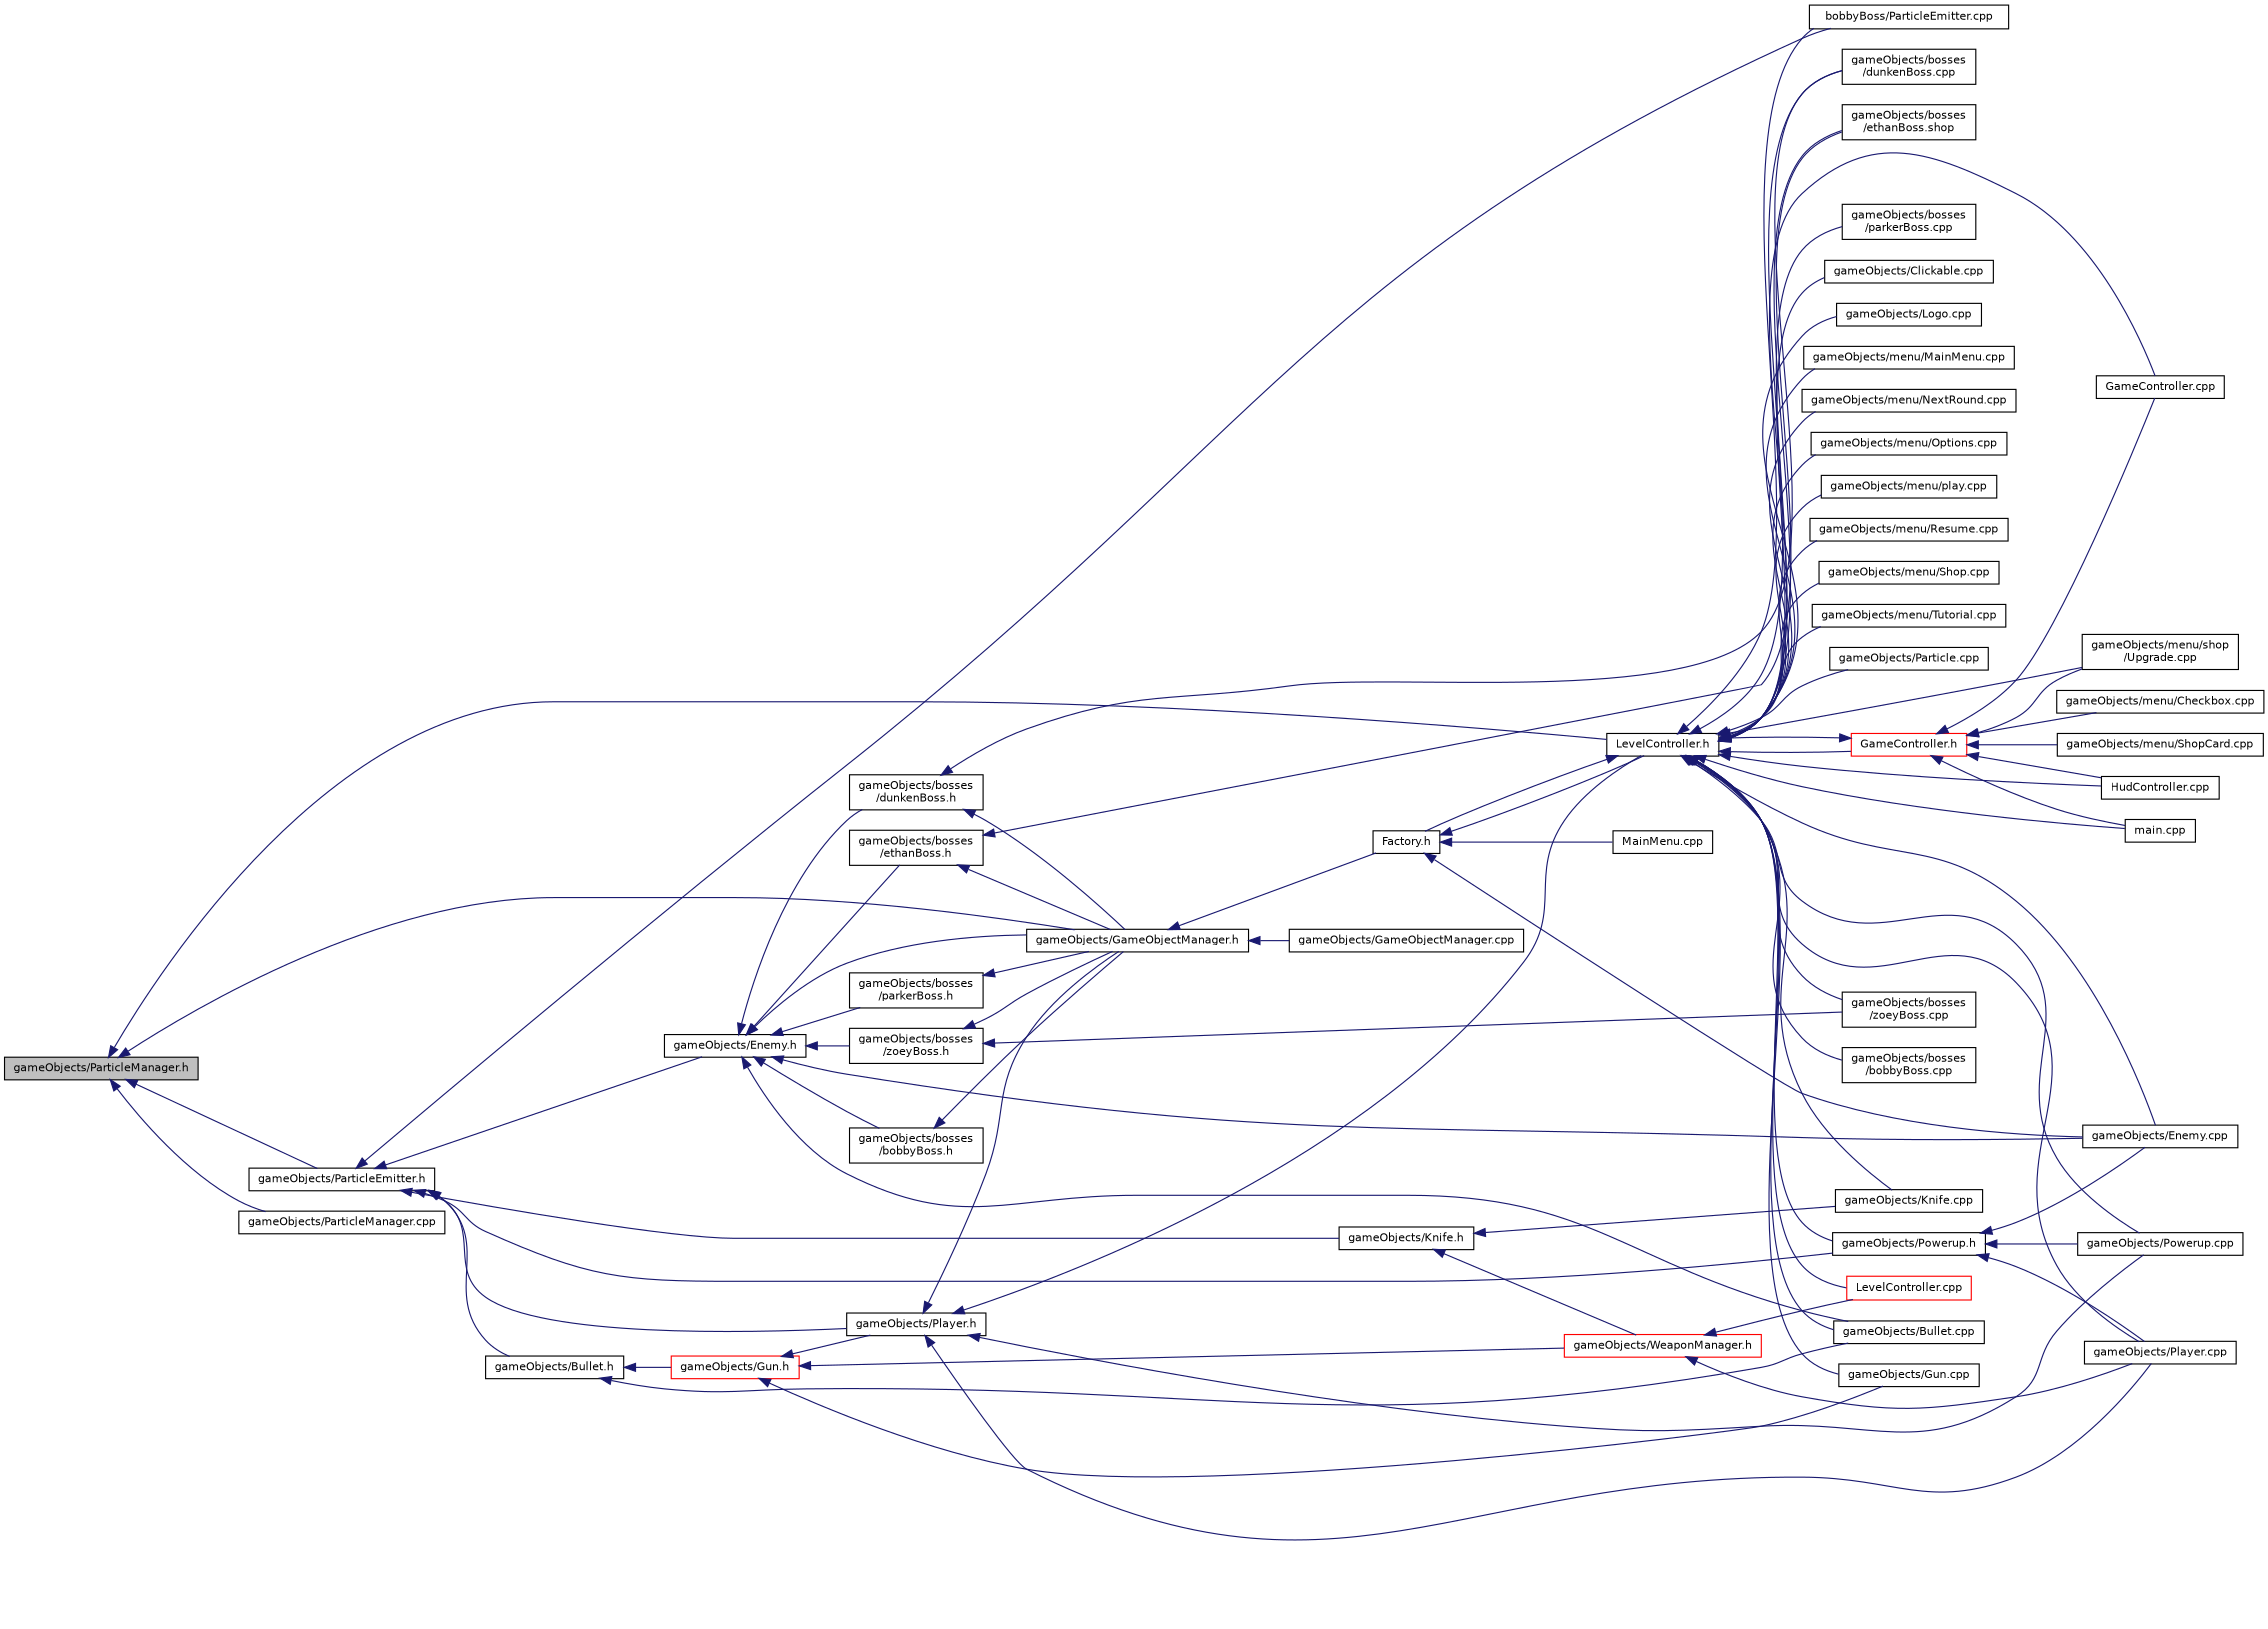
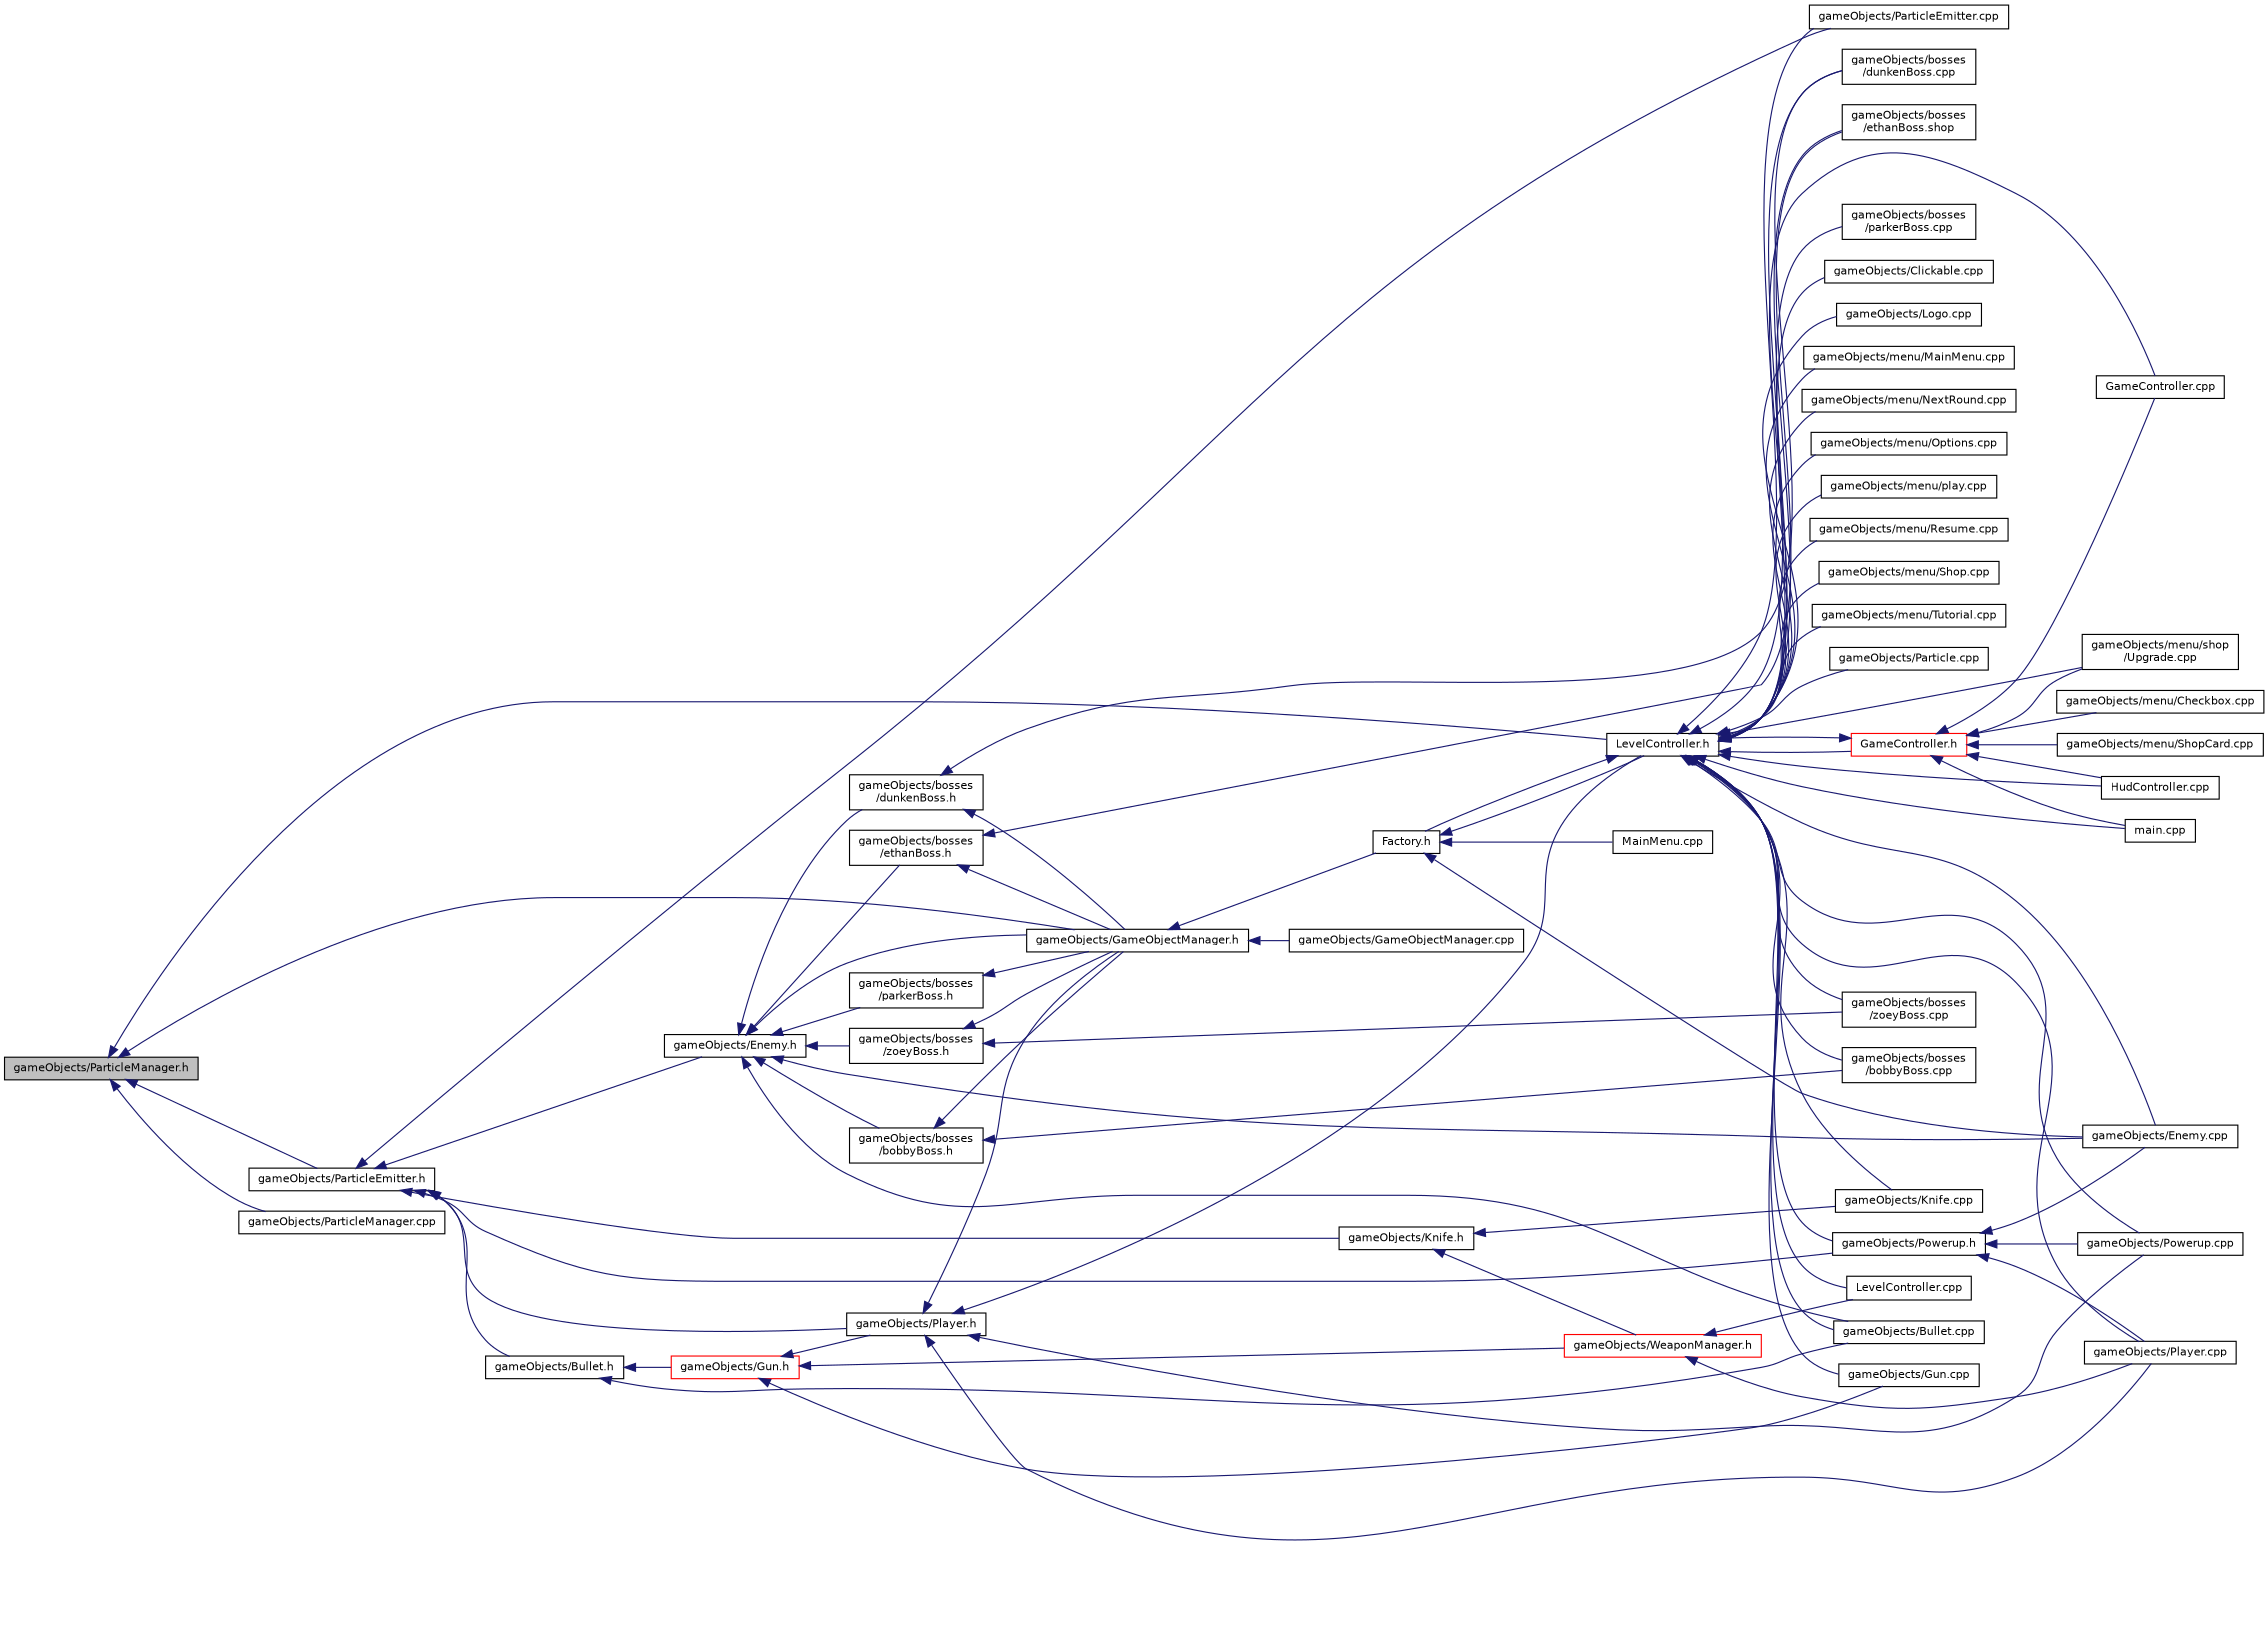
  digraph {
    rankdir=LR
    node [color=black fillcolor=white fontname=Helvetica fontsize=10 shape=record style=filled]
    edge [color=midnightblue dir=back fontname=Helvetica fontsize=10 labelfontname=Helvetica labelfontsize=10 style=solid]
    n1 [fillcolor=grey75 fontcolor=black height=0.2 label="gameObjects/ParticleManager.h" width=0.4]
    n2 [height=0.2 label="gameObjects/GameObjectManager.h" width=0.4]
    n3 [height=0.2 label="LevelController.h" width=0.4]
    n4 [height=0.2 label="gameObjects/ParticleEmitter.h" width=0.4]
    n5 [height=0.2 label="gameObjects/ParticleManager.cpp" width=0.4]
    n6 [height=0.2 label="Factory.h" width=0.4]
    n7 [height=0.2 label="gameObjects/GameObjectManager.cpp" width=0.4]
    n8 [height=0.2 label="gameObjects/Enemy.cpp" width=0.4]
    n9 [color=red height=0.2 label="GameController.h" width=0.4]
    n10 [height=0.2 label="GameController.cpp" width=0.4]
    n11 [height=0.2 label="gameObjects/menu/shop\l/Upgrade.cpp" width=0.4]
    n12 [height=0.2 label="HudController.cpp" width=0.4]
    n13 [height=0.2 label="main.cpp" width=0.4]
    n14 [height=0.2 label="gameObjects/bosses\l/bobbyBoss.cpp" width=0.4]
    n15 [height=0.2 label="gameObjects/bosses\l/dunkenBoss.cpp" width=0.4]
    n16 [height=0.2 label="gameObjects/bosses\l/ethanBoss.shop" width=0.4]
    n17 [height=0.2 label="gameObjects/bosses\l/parkerBoss.cpp" width=0.4]
    n18 [height=0.2 label="gameObjects/bosses\l/zoeyBoss.cpp" width=0.4]
    n19 [height=0.2 label="gameObjects/Bullet.cpp" width=0.4]
    n20 [height=0.2 label="gameObjects/Clickable.cpp" width=0.4]
    n21 [height=0.2 label="gameObjects/Powerup.h" width=0.4]
    n22 [height=0.2 label="gameObjects/Player.cpp" width=0.4]
    n23 [height=0.2 label="gameObjects/Powerup.cpp" width=0.4]
    n24 [height=0.2 label="gameObjects/Gun.cpp" width=0.4]
    n25 [height=0.2 label="gameObjects/Knife.cpp" width=0.4]
    n26 [height=0.2 label="gameObjects/Logo.cpp" width=0.4]
    n27 [height=0.2 label="gameObjects/menu/MainMenu.cpp" width=0.4]
    n28 [height=0.2 label="gameObjects/menu/NextRound.cpp" width=0.4]
    n29 [height=0.2 label="gameObjects/menu/Options.cpp" width=0.4]
    n30 [height=0.2 label="gameObjects/menu/play.cpp" width=0.4]
    n31 [height=0.2 label="gameObjects/menu/Resume.cpp" width=0.4]
    n32 [height=0.2 label="gameObjects/menu/Shop.cpp" width=0.4]
    n33 [height=0.2 label="gameObjects/menu/Tutorial.cpp" width=0.4]
    n34 [height=0.2 label="gameObjects/Particle.cpp" width=0.4]
-   n35 [height=0.2 label="bobbyBoss/ParticleEmitter.cpp" width=0.4]
-   n36 [color=red height=0.2 label="LevelController.cpp" width=0.4]
+   n35 [height=0.2 label="gameObjects/ParticleEmitter.cpp" width=0.4]
+   n36 [height=0.2 label="LevelController.cpp" width=0.4]
    n37 [height=0.2 label="gameObjects/Player.h" width=0.4]
    n38 [height=0.2 label="gameObjects/Bullet.h" width=0.4]
    n39 [height=0.2 label="gameObjects/Enemy.h" width=0.4]
    n40 [height=0.2 label="gameObjects/Knife.h" width=0.4]
    n41 [height=0.2 label="MainMenu.cpp" width=0.4]
    n42 [height=0.2 label="gameObjects/menu/ShopCard.cpp" width=0.4]
    n43 [height=0.2 label="gameObjects/menu/Checkbox.cpp" width=0.4]
    n44 [color=red height=0.2 label="gameObjects/Gun.h" width=0.4]
    n45 [height=0.2 label="gameObjects/bosses\l/dunkenBoss.h" width=0.4]
    n46 [height=0.2 label="gameObjects/bosses\l/ethanBoss.h" width=0.4]
    n47 [height=0.2 label="gameObjects/bosses\l/zoeyBoss.h" width=0.4]
    n48 [height=0.2 label="gameObjects/bosses\l/parkerBoss.h" width=0.4]
    n49 [height=0.2 label="gameObjects/bosses\l/bobbyBoss.h" width=0.4]
    n50 [color=red height=0.2 label="gameObjects/WeaponManager.h" width=0.4]
    n1 -> n2
    n1 -> n3
    n1 -> n4
    n1 -> n5
    n2 -> n6
    n2 -> n7
    n3 -> n6
    n3 -> n8
    n3 -> n9
    n3 -> n10
    n3 -> n11
    n3 -> n12
    n3 -> n13
    n3 -> n14
    n3 -> n15
    n3 -> n16
    n3 -> n17
    n3 -> n18
    n3 -> n19
    n3 -> n20
    n3 -> n21
    n3 -> n22
    n3 -> n23
    n3 -> n24
    n3 -> n25
    n3 -> n26
    n3 -> n27
    n3 -> n28
    n3 -> n29
    n3 -> n30
    n3 -> n31
    n3 -> n32
    n3 -> n33
    n3 -> n34
    n3 -> n35
    n3 -> n36
    n4 -> n21
    n4 -> n35
    n4 -> n37
    n4 -> n38
    n4 -> n39
    n4 -> n40
    n6 -> n3
    n6 -> n8
    n6 -> n41
    n9 -> n3
    n9 -> n10
    n9 -> n11
    n9 -> n12
    n9 -> n13
    n9 -> n42
    n9 -> n43
    n21 -> n8
    n21 -> n22
    n21 -> n23
    n37 -> n2
    n37 -> n3
    n37 -> n22
    n37 -> n23
    n38 -> n19
    n38 -> n44
    n39 -> n2
    n39 -> n8
    n39 -> n19
    n39 -> n45
    n39 -> n46
    n39 -> n47
    n39 -> n48
    n39 -> n49
    n40 -> n25
    n40 -> n50
    n44 -> n24
    n44 -> n37
    n44 -> n50
    n45 -> n2
    n45 -> n15
    n46 -> n2
    n46 -> n16
    n47 -> n2
    n47 -> n18
    n48 -> n2
    n49 -> n2
+   n49 -> n14
    n50 -> n22
    n50 -> n36
  }
